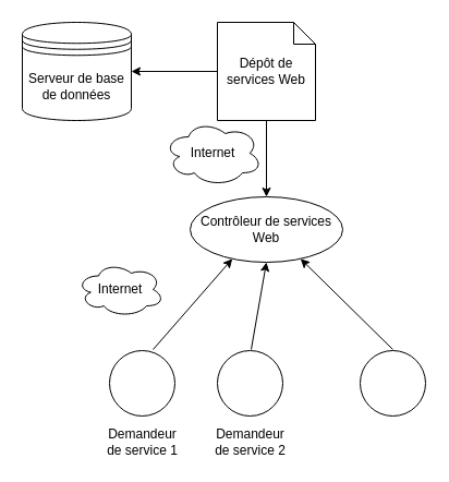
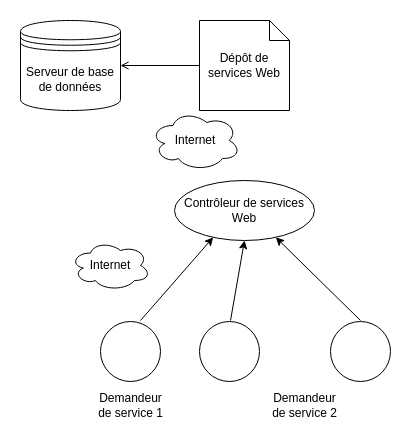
  <mxCell id="0" />
  <mxCell id="1" parent="0" />
  <mxCell id="2" value="Contrôleur de services Web" style="ellipse;whiteSpace=wrap;html=1;" vertex="1" parent="1"><mxGeometry x="174" y="180" width="140" height="60" as="geometry" /></mxCell>
  <mxCell id="3" value="Serveur de base de données" style="shape=datastore;whiteSpace=wrap;html=1;" vertex="1" parent="1"><mxGeometry x="20" y="20" width="100" height="90" as="geometry" /></mxCell>
  <mxCell id="4" value="Dépôt de services Web" style="shape=note;size=20;whiteSpace=wrap;html=1;" vertex="1" parent="1"><mxGeometry x="199" y="20" width="90" height="90" as="geometry" /></mxCell>
- <mxCell id="5" value="" style="endArrow=classic;html=1;rounded=0;entryX=1;entryY=0.5;entryDx=0;entryDy=0;exitX=0;exitY=0.5;exitDx=0;exitDy=0;exitPerimeter=0;" edge="1" parent="1" source="4" target="3"><mxGeometry width="50" height="50" relative="1" as="geometry"><mxPoint x="220" y="280" as="sourcePoint" /><mxPoint x="270" y="230" as="targetPoint" /></mxGeometry></mxCell>
- <mxCell id="6" value="" style="endArrow=classic;html=1;rounded=0;entryX=0.5;entryY=0;entryDx=0;entryDy=0;exitX=0.5;exitY=1;exitDx=0;exitDy=0;exitPerimeter=0;" edge="1" parent="1" source="4" target="2"><mxGeometry width="50" height="50" relative="1" as="geometry"><mxPoint x="220" y="280" as="sourcePoint" /><mxPoint x="270" y="230" as="targetPoint" /></mxGeometry></mxCell>
+ <mxCell id="5" value="" style="endArrow=open;html=1;rounded=0;entryX=1;entryY=0.5;entryDx=0;entryDy=0;exitX=0;exitY=0.5;exitDx=0;exitDy=0;exitPerimeter=0;" edge="1" parent="1" source="4" target="3"><mxGeometry width="50" height="50" relative="1" as="geometry"><mxPoint x="220" y="280" as="sourcePoint" /><mxPoint x="270" y="230" as="targetPoint" /></mxGeometry></mxCell>
  <mxCell id="7" value="" style="endArrow=classic;html=1;rounded=0;entryX=0.25;entryY=1;entryDx=0;entryDy=0;" edge="1" parent="1" target="2"><mxGeometry width="50" height="50" relative="1" as="geometry"><mxPoint x="140" y="320" as="sourcePoint" /><mxPoint x="244" y="240" as="targetPoint" /></mxGeometry></mxCell>
  <mxCell id="8" value="" style="endArrow=classic;html=1;rounded=0;entryX=0.5;entryY=1;entryDx=0;entryDy=0;" edge="1" parent="1" target="2"><mxGeometry width="50" height="50" relative="1" as="geometry"><mxPoint x="230" y="320" as="sourcePoint" /><mxPoint x="246.02" y="251.98" as="targetPoint" /></mxGeometry></mxCell>
  <mxCell id="9" value="" style="endArrow=classic;html=1;rounded=0;entryX=0.75;entryY=1;entryDx=0;entryDy=0;exitX=0.5;exitY=0;exitDx=0;exitDy=0;" edge="1" parent="1" target="2"><mxGeometry width="50" height="50" relative="1" as="geometry"><mxPoint x="360" y="320" as="sourcePoint" /><mxPoint x="256.02" y="261.98" as="targetPoint" /></mxGeometry></mxCell>
  <mxCell id="10" value="&lt;div&gt;Demandeur &lt;br&gt;&lt;/div&gt;&lt;div&gt;de service 1&lt;/div&gt;" style="text;html=1;align=center;verticalAlign=middle;resizable=0;points=[];autosize=1;strokeColor=none;fillColor=none;" vertex="1" parent="1"><mxGeometry x="90" y="390" width="80" height="30" as="geometry" /></mxCell>
  <mxCell id="11" value="" style="verticalLabelPosition=bottom;verticalAlign=top;html=1;shape=mxgraph.flowchart.on-page_reference;" vertex="1" parent="1"><mxGeometry x="100" y="321" width="60" height="60" as="geometry" /></mxCell>
- <mxCell id="12" value="&lt;div&gt;Demandeur &lt;br&gt;&lt;/div&gt;&lt;div&gt;de service 2&lt;br&gt;&lt;/div&gt;" style="text;html=1;align=center;verticalAlign=middle;resizable=0;points=[];autosize=1;strokeColor=none;fillColor=none;" vertex="1" parent="1"><mxGeometry x="189" y="390" width="80" height="30" as="geometry" /></mxCell>
+ <mxCell id="12" value="&lt;div&gt;Demandeur &lt;br&gt;&lt;/div&gt;&lt;div&gt;de service 2&lt;br&gt;&lt;/div&gt;" style="text;html=1;align=center;verticalAlign=middle;resizable=0;points=[];autosize=1;strokeColor=none;fillColor=none;" vertex="1" parent="1"><mxGeometry x="264" y="390" width="80" height="30" as="geometry" /></mxCell>
  <mxCell id="13" value="" style="verticalLabelPosition=bottom;verticalAlign=top;html=1;shape=mxgraph.flowchart.on-page_reference;" vertex="1" parent="1"><mxGeometry x="199" y="321" width="60" height="60" as="geometry" /></mxCell>
  <mxCell id="14" value="" style="verticalLabelPosition=bottom;verticalAlign=top;html=1;shape=mxgraph.flowchart.on-page_reference;" vertex="1" parent="1"><mxGeometry x="330" y="321" width="60" height="60" as="geometry" /></mxCell>
  <mxCell id="15" value="Internet" style="ellipse;shape=cloud;whiteSpace=wrap;html=1;" vertex="1" parent="1"><mxGeometry x="150" y="110" width="90" height="60" as="geometry" /></mxCell>
  <mxCell id="16" value="Internet" style="ellipse;shape=cloud;whiteSpace=wrap;html=1;" vertex="1" parent="1"><mxGeometry x="70" y="240" width="80" height="50" as="geometry" /></mxCell>
